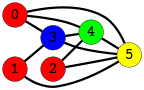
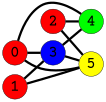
  graph {
    splines=true
    rankdir=LR
    fontname="Courier Prime"
    node [color=black fillcolor=red fixedsize=true fontname="Courier Prime" fontsize=42 penwidth=1 shape=circle style=filled]
    edge [color=black penwidth=6 style=bold fontname="Courier Prime"]
    0 [height=0.91667 width=0.91667]
    3 [fillcolor=blue height=0.91667 width=0.91667]
    4 [fillcolor=green height=0.91667 width=0.91667]
    5 [fillcolor=yellow height=0.91667 width=0.91667]
    1 [height=0.91667 width=0.91667]
    2 [height=0.91667 width=0.91667]
    0 -- 3
    0 -- 4
    0 -- 5
    3 -- 4
    3 -- 5
-   4 -- 5
    1 -- 3
    1 -- 5
    2 -- 4
    2 -- 5
  }
